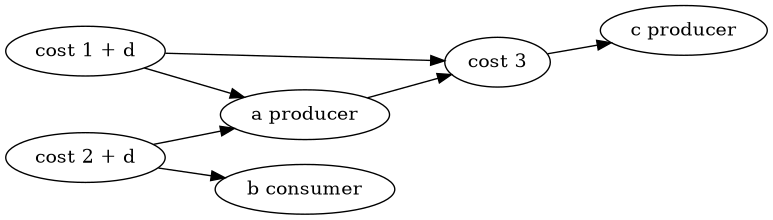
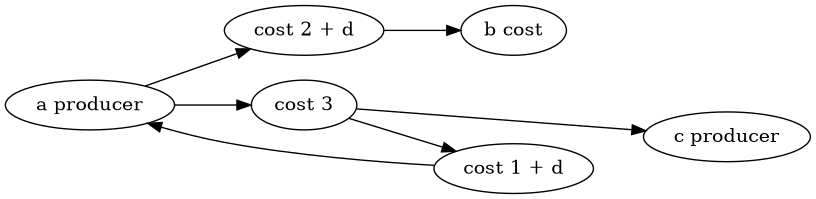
  digraph {
    rankdir=LR
    n1 [label="a producer"]
    n2 [label="cost 2 + d"]
    n3 [label="cost 3"]
-   n4 [label="b consumer"]
+   n4 [label="b cost"]
    n5 [label="c producer"]
    n6 [label="cost 1 + d"]
-   n2 -> n1
+   n1 -> n2
    n1 -> n3
    n2 -> n4
    n3 -> n5
-   n6 -> n3
+   n3 -> n6
    n6 -> n1
    n6 -> n5 [style=invis]
  }
